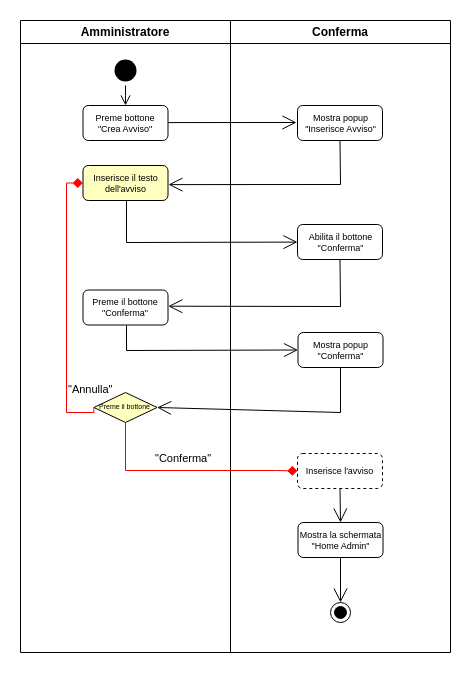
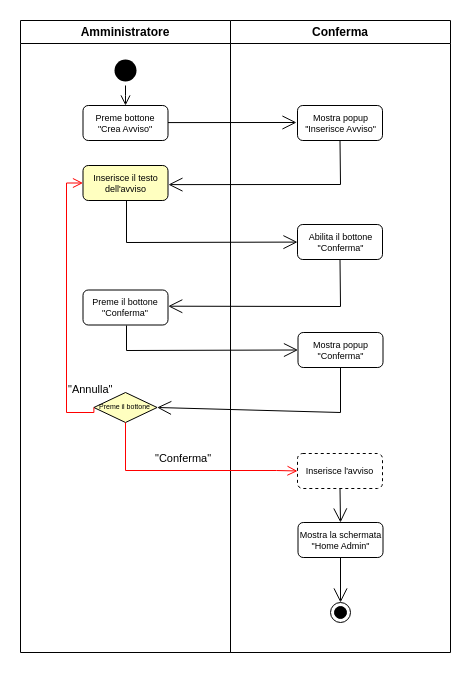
  <mxCell id="0" />
  <mxCell id="1" parent="0" />
  <mxCell id="2" value="Amministratore" style="swimlane;whiteSpace=wrap" parent="1" vertex="1"><mxGeometry x="20" y="20" width="210" height="632" as="geometry" /></mxCell>
  <mxCell id="3" value="" style="ellipse;shape=startState;fillColor=#000000;strokeColor=none;" parent="2" vertex="1"><mxGeometry x="90" y="35" width="30" height="30" as="geometry" /></mxCell>
  <mxCell id="4" value="" style="edgeStyle=elbowEdgeStyle;elbow=horizontal;verticalAlign=bottom;endArrow=open;endSize=8;strokeColor=#000000;endFill=1;rounded=0;exitX=0.5;exitY=1;exitDx=0;exitDy=0;entryX=0.5;entryY=0;entryDx=0;entryDy=0;" parent="2" source="3" target="5" edge="1"><mxGeometry x="-5" y="20" as="geometry"><mxPoint x="106" y="95" as="targetPoint" /><mxPoint x="100" y="235" as="sourcePoint" /><Array as="points" /><mxPoint x="-22" y="7" as="offset" /></mxGeometry></mxCell>
  <mxCell id="5" value="Preme bottone &#10;&quot;Crea Avviso&quot;" style="strokeColor=#000000;fontSize=9;rounded=1;" parent="2" vertex="1"><mxGeometry x="62.5" y="85" width="85" height="35" as="geometry" /></mxCell>
  <mxCell id="6" value="Inserisce il testo dell'avviso" style="strokeColor=#000000;fontSize=9;rounded=1;whiteSpace=wrap;fillColor=#ffffc0;" parent="2" vertex="1"><mxGeometry x="62.5" y="145" width="85" height="35" as="geometry" /></mxCell>
  <mxCell id="7" value="Preme il bottone&#10;&quot;Conferma&quot;" style="strokeColor=#000000;fontSize=9;rounded=1;" parent="2" vertex="1"><mxGeometry x="62.5" y="269.5" width="85" height="35" as="geometry" /></mxCell>
  <mxCell id="8" value="Preme il bottone" style="rhombus;fillColor=#ffffc0;strokeColor=#000000;whiteSpace=wrap;spacing=0;fontSize=7;align=center;" parent="2" vertex="1"><mxGeometry x="73.37" y="372" width="63.25" height="30" as="geometry" /></mxCell>
- <mxCell id="9" value="&lt;font style=&quot;font-size: 11px;&quot;&gt;&quot;Annulla&quot;&lt;br&gt;&lt;/font&gt;" style="edgeStyle=orthogonalEdgeStyle;html=1;align=left;verticalAlign=top;endArrow=diamond;endSize=8;strokeColor=#ff0000;rounded=0;labelBackgroundColor=none;fontSize=7;exitX=0;exitY=0.5;exitDx=0;exitDy=0;entryX=0;entryY=0.5;entryDx=0;entryDy=0;" parent="2" source="8" target="6" edge="1"><mxGeometry x="-0.509" relative="1" as="geometry"><mxPoint x="56" y="495" as="targetPoint" /><mxPoint x="26" y="545" as="sourcePoint" /><mxPoint as="offset" /><Array as="points"><mxPoint x="46" y="392" /><mxPoint x="46" y="162" /><mxPoint x="63" y="162" /></Array></mxGeometry></mxCell>
+ <mxCell id="9" value="&lt;font style=&quot;font-size: 11px;&quot;&gt;&quot;Annulla&quot;&lt;br&gt;&lt;/font&gt;" style="edgeStyle=orthogonalEdgeStyle;html=1;align=left;verticalAlign=top;endArrow=open;endSize=8;strokeColor=#ff0000;rounded=0;labelBackgroundColor=none;fontSize=7;exitX=0;exitY=0.5;exitDx=0;exitDy=0;entryX=0;entryY=0.5;entryDx=0;entryDy=0;" parent="2" source="8" target="6" edge="1"><mxGeometry x="-0.509" relative="1" as="geometry"><mxPoint x="56" y="495" as="targetPoint" /><mxPoint x="26" y="545" as="sourcePoint" /><mxPoint as="offset" /><Array as="points"><mxPoint x="46" y="392" /><mxPoint x="46" y="162" /><mxPoint x="63" y="162" /></Array></mxGeometry></mxCell>
  <mxCell id="10" value="Conferma" style="swimlane;whiteSpace=wrap;startSize=23;" parent="1" vertex="1"><mxGeometry x="230" y="20" width="220" height="632" as="geometry" /></mxCell>
  <mxCell id="11" value="" style="endArrow=open;endFill=1;endSize=12;html=1;rounded=0;fontSize=9;strokeWidth=1;" parent="10" edge="1"><mxGeometry width="160" relative="1" as="geometry"><mxPoint x="-62.5" y="102.08" as="sourcePoint" /><mxPoint x="66" y="102" as="targetPoint" /></mxGeometry></mxCell>
  <mxCell id="12" value="Mostra popup&lt;br&gt;&quot;Inserisce Avviso&quot;" style="html=1;fontSize=9;rounded=1;" parent="10" vertex="1"><mxGeometry x="67" y="85" width="85" height="35" as="geometry" /></mxCell>
  <mxCell id="13" value="Abilita il bottone&lt;br&gt;&quot;Conferma&quot;" style="html=1;fontSize=9;rounded=1;" parent="10" vertex="1"><mxGeometry x="67" y="204" width="85" height="35" as="geometry" /></mxCell>
  <mxCell id="14" value="" style="endArrow=open;endFill=1;endSize=12;html=1;rounded=0;fontSize=9;entryX=0;entryY=0.5;entryDx=0;entryDy=0;" parent="10" target="18" edge="1"><mxGeometry width="160" relative="1" as="geometry"><mxPoint x="-104" y="305" as="sourcePoint" /><mxPoint x="36" y="333" as="targetPoint" /><Array as="points"><mxPoint x="-104" y="330" /></Array></mxGeometry></mxCell>
  <mxCell id="15" value="Mostra la schermata&lt;br&gt;&quot;Home Admin&quot;" style="html=1;fontSize=9;rounded=1;" parent="10" vertex="1"><mxGeometry x="67.5" y="502" width="85" height="35" as="geometry" /></mxCell>
  <mxCell id="16" value="" style="ellipse;html=1;shape=endState;fillColor=#000000;strokeColor=#000000;" parent="10" vertex="1"><mxGeometry x="100" y="582" width="20" height="20" as="geometry" /></mxCell>
  <mxCell id="17" value="" style="endArrow=open;endFill=1;endSize=12;html=1;rounded=0;exitX=0.5;exitY=1;exitDx=0;exitDy=0;" parent="10" source="15" target="16" edge="1"><mxGeometry width="160" relative="1" as="geometry"><mxPoint x="56" y="602" as="sourcePoint" /><mxPoint x="110" y="572" as="targetPoint" /></mxGeometry></mxCell>
  <mxCell id="18" value="Mostra popup&lt;br&gt;&quot;Conferma&quot;" style="html=1;fontSize=9;rounded=1;" parent="10" vertex="1"><mxGeometry x="67.5" y="312" width="85" height="35" as="geometry" /></mxCell>
  <mxCell id="19" value="Inserisce l'avviso" style="strokeColor=#000000;fontSize=9;rounded=1;whiteSpace=wrap;dashed=1;" parent="10" vertex="1"><mxGeometry x="67" y="433" width="85" height="35" as="geometry" /></mxCell>
  <mxCell id="20" value="" style="endArrow=open;endFill=1;endSize=12;html=1;rounded=0;exitX=0.5;exitY=1;exitDx=0;exitDy=0;entryX=0.5;entryY=0;entryDx=0;entryDy=0;" parent="10" source="19" target="15" edge="1"><mxGeometry width="160" relative="1" as="geometry"><mxPoint x="325.13" y="626" as="sourcePoint" /><mxPoint x="166" y="664" as="targetPoint" /><Array as="points" /></mxGeometry></mxCell>
  <mxCell id="21" value="" style="endArrow=open;endFill=1;endSize=12;html=1;rounded=0;fontSize=9;exitX=0.5;exitY=1;exitDx=0;exitDy=0;entryX=1.005;entryY=0.546;entryDx=0;entryDy=0;entryPerimeter=0;" parent="1" source="12" target="6" edge="1"><mxGeometry width="160" relative="1" as="geometry"><mxPoint x="340" y="145" as="sourcePoint" /><mxPoint x="176" y="184" as="targetPoint" /><Array as="points"><mxPoint x="340" y="184" /></Array></mxGeometry></mxCell>
  <mxCell id="22" value="" style="endArrow=open;endFill=1;endSize=12;html=1;rounded=0;fontSize=9;exitX=0.5;exitY=1;exitDx=0;exitDy=0;entryX=1.003;entryY=0.463;entryDx=0;entryDy=0;entryPerimeter=0;" parent="1" source="13" target="7" edge="1"><mxGeometry width="160" relative="1" as="geometry"><mxPoint x="236" y="365" as="sourcePoint" /><mxPoint x="176" y="306" as="targetPoint" /><Array as="points"><mxPoint x="340" y="306" /></Array></mxGeometry></mxCell>
- <mxCell id="23" value="&lt;font style=&quot;font-size: 11px;&quot;&gt;&quot;Conferma&quot;&lt;br&gt;&lt;/font&gt;" style="edgeStyle=orthogonalEdgeStyle;html=1;align=left;verticalAlign=top;endArrow=diamond;endSize=8;strokeColor=#ff0000;rounded=0;labelBackgroundColor=none;fontSize=7;exitX=0.5;exitY=1;exitDx=0;exitDy=0;entryX=0;entryY=0.5;entryDx=0;entryDy=0;" parent="1" source="8" target="19" edge="1"><mxGeometry x="-0.313" y="25" relative="1" as="geometry"><mxPoint x="276" y="482" as="targetPoint" /><mxPoint x="125.005" y="602" as="sourcePoint" /><Array as="points"><mxPoint x="125" y="470" /><mxPoint x="276" y="470" /></Array><mxPoint as="offset" /></mxGeometry></mxCell>
+ <mxCell id="23" value="&lt;font style=&quot;font-size: 11px;&quot;&gt;&quot;Conferma&quot;&lt;br&gt;&lt;/font&gt;" style="edgeStyle=orthogonalEdgeStyle;html=1;align=left;verticalAlign=top;endArrow=open;endSize=8;strokeColor=#ff0000;rounded=0;labelBackgroundColor=none;fontSize=7;exitX=0.5;exitY=1;exitDx=0;exitDy=0;entryX=0;entryY=0.5;entryDx=0;entryDy=0;" parent="1" source="8" target="19" edge="1"><mxGeometry x="-0.313" y="25" relative="1" as="geometry"><mxPoint x="276" y="482" as="targetPoint" /><mxPoint x="125.005" y="602" as="sourcePoint" /><Array as="points"><mxPoint x="125" y="470" /><mxPoint x="276" y="470" /></Array><mxPoint as="offset" /></mxGeometry></mxCell>
  <mxCell id="24" value="" style="endArrow=open;endFill=1;endSize=12;html=1;rounded=0;fontSize=9;exitX=0.5;exitY=1;exitDx=0;exitDy=0;sourcePerimeterSpacing=0;startSize=6;" parent="1" target="13" edge="1"><mxGeometry width="160" relative="1" as="geometry"><mxPoint x="126" y="200" as="sourcePoint" /><mxPoint x="276" y="242" as="targetPoint" /><Array as="points"><mxPoint x="126" y="242" /></Array></mxGeometry></mxCell>
  <mxCell id="25" value="" style="endArrow=open;endFill=1;endSize=12;html=1;rounded=0;sourcePerimeterSpacing=0;entryX=1;entryY=0.5;entryDx=0;entryDy=0;exitX=0.5;exitY=1;exitDx=0;exitDy=0;" parent="1" source="18" target="8" edge="1"><mxGeometry width="160" relative="1" as="geometry"><mxPoint x="256" y="462" as="sourcePoint" /><mxPoint x="167.5" y="414.5" as="targetPoint" /><Array as="points"><mxPoint x="340" y="412" /></Array></mxGeometry></mxCell>
